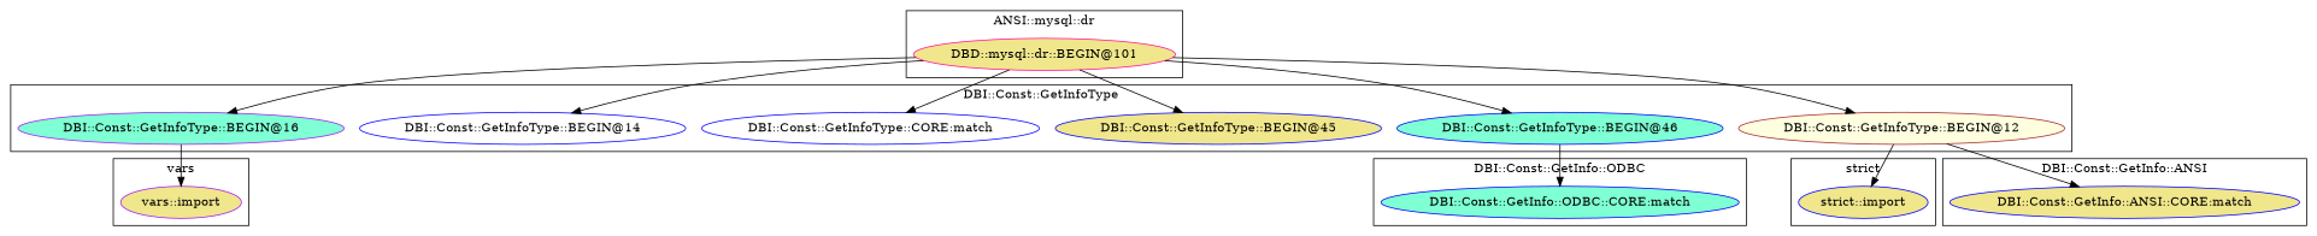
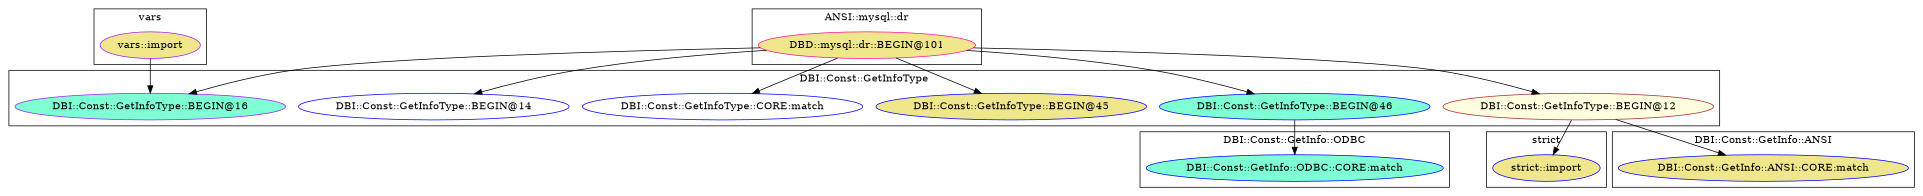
  digraph {
    node [color=blue fillcolor=khaki style=filled]
    "vars::import" [color=purple]
    "DBD::mysql::dr::BEGIN@101" [color=deeppink]
    "strict::import"
    "DBI::Const::GetInfoType::BEGIN@16" [color=purple fillcolor=aquamarine]
    "DBI::Const::GetInfoType::BEGIN@46" [fillcolor=aquamarine]
    "DBI::Const::GetInfoType::BEGIN@45"
    "DBI::Const::GetInfoType::CORE:match" [fillcolor=white]
    "DBI::Const::GetInfoType::BEGIN@14" [fillcolor=white]
    "DBI::Const::GetInfoType::BEGIN@12" [color=brown fillcolor=lightyellow]
    "DBI::Const::GetInfo::ODBC::CORE:match" [fillcolor=aquamarine]
    "DBI::Const::GetInfo::ANSI::CORE:match"
    subgraph cluster_1 {
      label=vars
      "vars::import"
    }
    subgraph cluster_2 {
      label="ANSI::mysql::dr"
      "DBD::mysql::dr::BEGIN@101"
    }
    subgraph cluster_3 {
      label="strict"
      "strict::import"
    }
    subgraph cluster_4 {
      label="DBI::Const::GetInfoType"
      "DBI::Const::GetInfoType::BEGIN@16"
      "DBI::Const::GetInfoType::BEGIN@46"
      "DBI::Const::GetInfoType::BEGIN@45"
      "DBI::Const::GetInfoType::CORE:match"
      "DBI::Const::GetInfoType::BEGIN@14"
      "DBI::Const::GetInfoType::BEGIN@12"
    }
    subgraph cluster_5 {
      label="DBI::Const::GetInfo::ODBC"
      "DBI::Const::GetInfo::ODBC::CORE:match"
    }
    subgraph cluster_6 {
      label="DBI::Const::GetInfo::ANSI"
      "DBI::Const::GetInfo::ANSI::CORE:match"
    }
    "DBD::mysql::dr::BEGIN@101" -> "DBI::Const::GetInfoType::BEGIN@16"
    "DBD::mysql::dr::BEGIN@101" -> "DBI::Const::GetInfoType::BEGIN@46"
    "DBD::mysql::dr::BEGIN@101" -> "DBI::Const::GetInfoType::BEGIN@45"
    "DBD::mysql::dr::BEGIN@101" -> "DBI::Const::GetInfoType::CORE:match"
    "DBD::mysql::dr::BEGIN@101" -> "DBI::Const::GetInfoType::BEGIN@14"
    "DBD::mysql::dr::BEGIN@101" -> "DBI::Const::GetInfoType::BEGIN@12"
-   "DBI::Const::GetInfoType::BEGIN@16" -> "vars::import"
+   "vars::import" -> "DBI::Const::GetInfoType::BEGIN@16"
    "DBI::Const::GetInfoType::BEGIN@46" -> "DBI::Const::GetInfo::ODBC::CORE:match"
    "DBI::Const::GetInfoType::BEGIN@12" -> "strict::import"
    "DBI::Const::GetInfoType::BEGIN@12" -> "DBI::Const::GetInfo::ANSI::CORE:match"
  }
